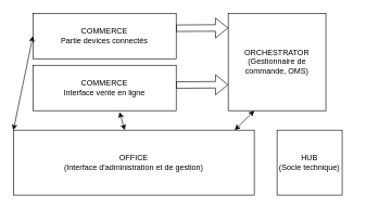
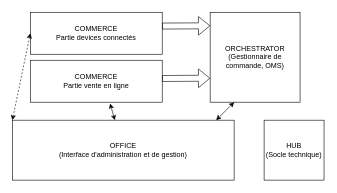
  <mxCell id="0" />
  <mxCell id="1" parent="0" />
  <mxCell id="2" value="COMMERCE&lt;br&gt;Partie devices connectés" style="rounded=0;whiteSpace=wrap;html=1;" vertex="1" parent="1"><mxGeometry x="50" y="20" width="220" height="70" as="geometry" /></mxCell>
  <mxCell id="3" value="ORCHESTRATOR&lt;br&gt;(Gestionnaire de commande, OMS)" style="whiteSpace=wrap;html=1;aspect=fixed;" vertex="1" parent="1"><mxGeometry x="350" y="20" width="150" height="150" as="geometry" /></mxCell>
- <mxCell id="4" value="COMMERCE&lt;br&gt;Interface vente en ligne" style="rounded=0;whiteSpace=wrap;html=1;" vertex="1" parent="1"><mxGeometry x="50" y="100" width="220" height="70" as="geometry" /></mxCell>
+ <mxCell id="4" value="COMMERCE&lt;br&gt;Partie vente en ligne" style="rounded=0;whiteSpace=wrap;html=1;" vertex="1" parent="1"><mxGeometry x="50" y="100" width="220" height="70" as="geometry" /></mxCell>
  <mxCell id="5" value="OFFICE&lt;br&gt;(Interface d'administration et de gestion)" style="rounded=0;whiteSpace=wrap;html=1;" vertex="1" parent="1"><mxGeometry x="20" y="200" width="370" height="100" as="geometry" /></mxCell>
- <mxCell id="6" value="HUB&lt;br&gt;(Socle technique)" style="whiteSpace=wrap;html=1;aspect=fixed;" vertex="1" parent="1"><mxGeometry x="425" y="200" width="100" height="100" as="geometry" /></mxCell>
- <mxCell id="7" value="" style="endArrow=classic;startArrow=classic;html=1;rounded=0;entryX=0;entryY=0.5;entryDx=0;entryDy=0;exitX=0;exitY=0;exitDx=0;exitDy=0;" edge="1" parent="1" source="5" target="2"><mxGeometry width="50" height="50" relative="1" as="geometry"><mxPoint x="300" y="260" as="sourcePoint" /><mxPoint x="350" y="210" as="targetPoint" /></mxGeometry></mxCell>
+ <mxCell id="6" value="HUB&lt;br&gt;(Socle technique)" style="whiteSpace=wrap;html=1;aspect=fixed;" vertex="1" parent="1"><mxGeometry x="440" y="200" width="100" height="100" as="geometry" /></mxCell>
+ <mxCell id="7" value="" style="endArrow=classic;startArrow=classic;html=1;rounded=0;entryX=0;entryY=0.5;entryDx=0;entryDy=0;exitX=0;exitY=0;exitDx=0;exitDy=0;dashed=1;" edge="1" parent="1" source="5" target="2"><mxGeometry width="50" height="50" relative="1" as="geometry"><mxPoint x="300" y="260" as="sourcePoint" /><mxPoint x="350" y="210" as="targetPoint" /></mxGeometry></mxCell>
  <mxCell id="8" value="" style="endArrow=classic;startArrow=classic;html=1;rounded=0;entryX=0.605;entryY=1.031;entryDx=0;entryDy=0;entryPerimeter=0;" edge="1" parent="1" source="5" target="4"><mxGeometry width="50" height="50" relative="1" as="geometry"><mxPoint x="300" y="260" as="sourcePoint" /><mxPoint x="350" y="210" as="targetPoint" /></mxGeometry></mxCell>
  <mxCell id="9" value="" style="shape=flexArrow;endArrow=classic;html=1;rounded=0;entryX=0;entryY=0.25;entryDx=0;entryDy=0;" edge="1" parent="1"><mxGeometry width="50" height="50" relative="1" as="geometry"><mxPoint x="270" y="43" as="sourcePoint" /><mxPoint x="350" y="42.5" as="targetPoint" /></mxGeometry></mxCell>
  <mxCell id="10" value="" style="endArrow=classic;startArrow=classic;html=1;rounded=0;" edge="1" parent="1"><mxGeometry width="50" height="50" relative="1" as="geometry"><mxPoint x="360" y="200" as="sourcePoint" /><mxPoint x="390" y="170" as="targetPoint" /></mxGeometry></mxCell>
  <mxCell id="11" value="" style="shape=flexArrow;endArrow=classic;html=1;rounded=0;entryX=0;entryY=0.25;entryDx=0;entryDy=0;" edge="1" parent="1"><mxGeometry width="50" height="50" relative="1" as="geometry"><mxPoint x="270" y="130.5" as="sourcePoint" /><mxPoint x="350" y="130" as="targetPoint" /></mxGeometry></mxCell>
